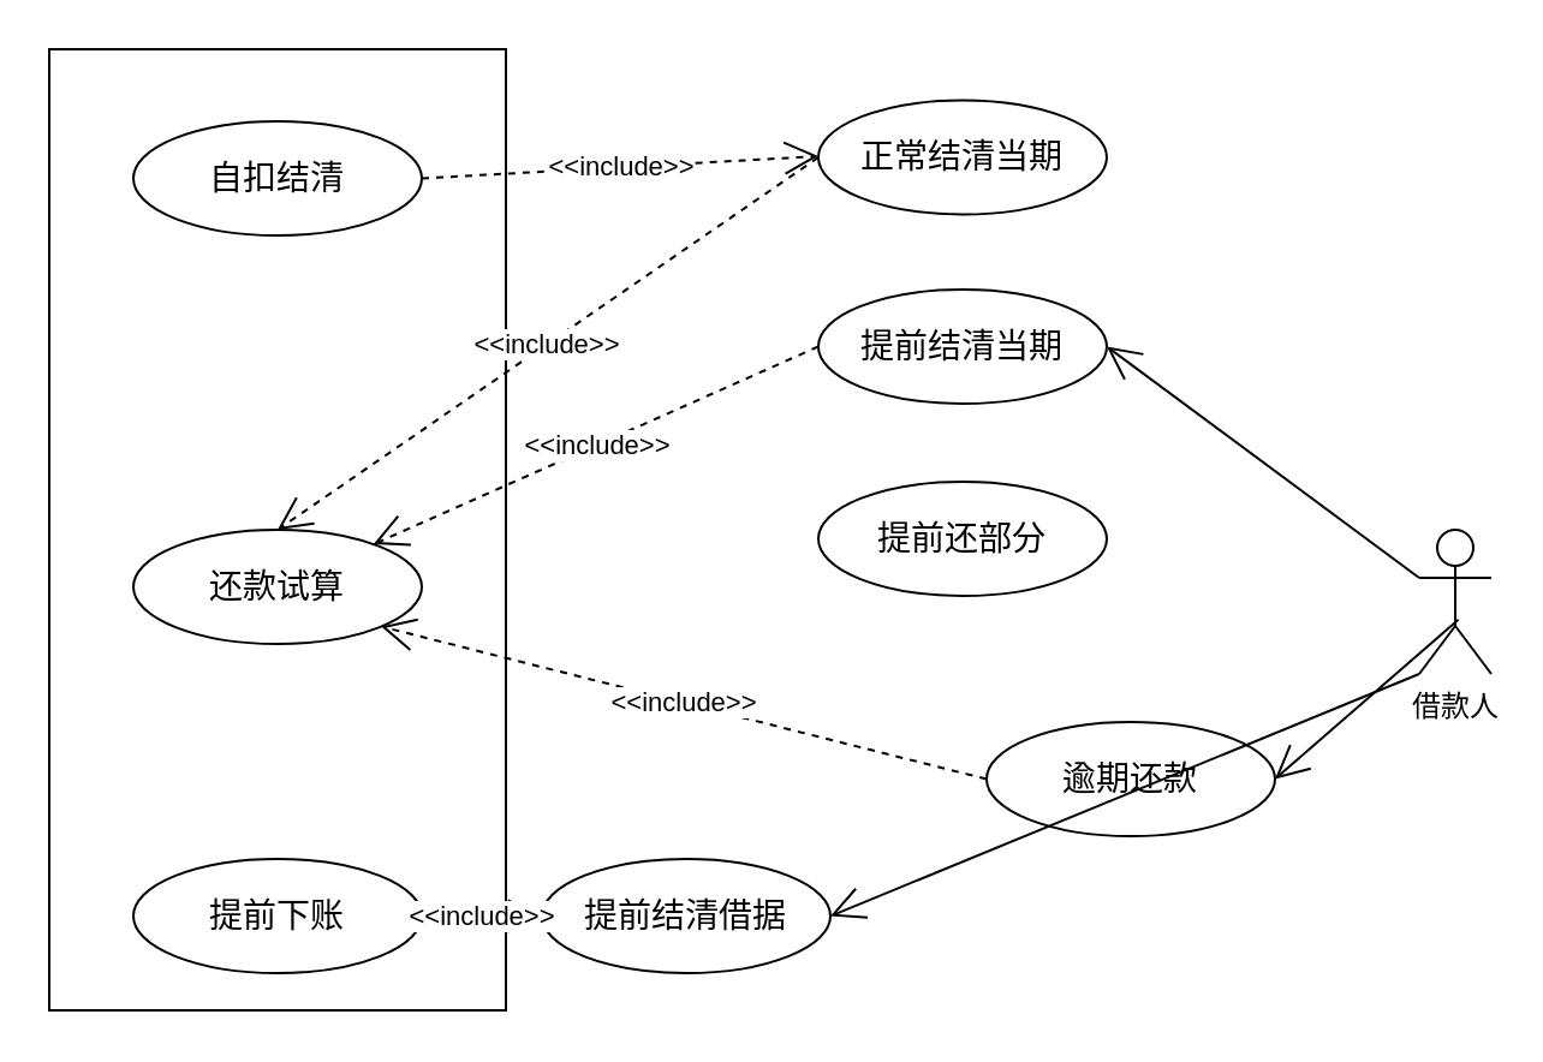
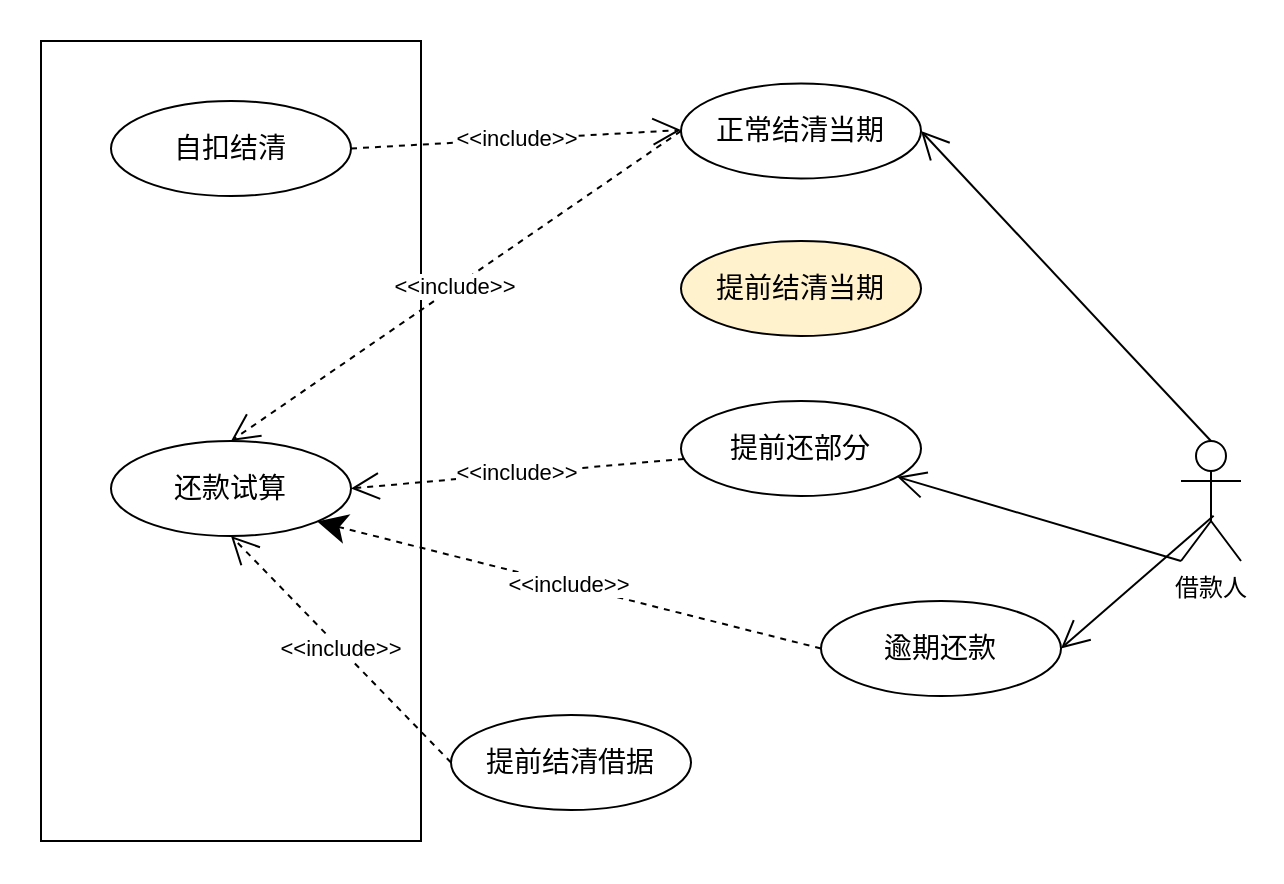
  <mxCell id="0" />
  <mxCell id="1" parent="0" />
  <mxCell id="2" value="借款人" style="shape=umlActor;verticalLabelPosition=bottom;verticalAlign=top;html=1;" parent="1" vertex="1"><mxGeometry x="590" y="220" width="30" height="60" as="geometry" /></mxCell>
  <mxCell id="3" value="" style="html=1;whiteSpace=wrap;" parent="1" vertex="1"><mxGeometry x="20" y="20" width="190" height="400" as="geometry" /></mxCell>
  <mxCell id="4" value="&lt;span style=&quot;font-size: 14px;&quot;&gt;正常结清当期&lt;/span&gt;" style="ellipse;whiteSpace=wrap;html=1;" parent="1" vertex="1"><mxGeometry x="340" y="41.25" width="120" height="47.5" as="geometry" /></mxCell>
- <mxCell id="5" value="&lt;span style=&quot;font-size: 14px;&quot;&gt;提前结清当期&lt;/span&gt;" style="ellipse;whiteSpace=wrap;html=1;" parent="1" vertex="1"><mxGeometry x="340" y="120" width="120" height="47.5" as="geometry" /></mxCell>
+ <mxCell id="5" value="&lt;span style=&quot;font-size: 14px;&quot;&gt;提前结清当期&lt;/span&gt;" style="ellipse;whiteSpace=wrap;html=1;fillColor=#fff2cc;" parent="1" vertex="1"><mxGeometry x="340" y="120" width="120" height="47.5" as="geometry" /></mxCell>
  <mxCell id="6" value="&lt;span style=&quot;font-size: 14px;&quot;&gt;提前还部分&lt;/span&gt;" style="ellipse;whiteSpace=wrap;html=1;" parent="1" vertex="1"><mxGeometry x="340" y="200" width="120" height="47.5" as="geometry" /></mxCell>
  <mxCell id="7" value="&lt;span style=&quot;font-size: 14px;&quot;&gt;逾期还款&lt;/span&gt;" style="ellipse;whiteSpace=wrap;html=1;" parent="1" vertex="1"><mxGeometry x="410" y="300" width="120" height="47.5" as="geometry" /></mxCell>
  <mxCell id="8" value="&lt;span style=&quot;font-size: 14px;&quot;&gt;提前结清借据&lt;/span&gt;" style="ellipse;whiteSpace=wrap;html=1;" parent="1" vertex="1"><mxGeometry x="225" y="357" width="120" height="47.5" as="geometry" /></mxCell>
  <mxCell id="9" value="&lt;span style=&quot;font-size: 14px;&quot;&gt;还款试算&lt;/span&gt;" style="ellipse;whiteSpace=wrap;html=1;" parent="1" vertex="1"><mxGeometry x="55" y="220" width="120" height="47.5" as="geometry" /></mxCell>
  <mxCell id="10" value="&amp;lt;&amp;lt;include&amp;gt;&amp;gt;" style="endArrow=open;endSize=12;dashed=1;html=1;rounded=0;entryX=0.5;entryY=0;entryDx=0;entryDy=0;exitX=0;exitY=0.5;exitDx=0;exitDy=0;" parent="1" source="4" target="9" edge="1"><mxGeometry width="160" relative="1" as="geometry"><mxPoint x="180" y="70" as="sourcePoint" /><mxPoint x="340" y="70" as="targetPoint" /></mxGeometry></mxCell>
- <mxCell id="11" value="&amp;lt;&amp;lt;include&amp;gt;&amp;gt;" style="endArrow=open;endSize=12;dashed=1;html=1;rounded=0;exitX=0;exitY=0.5;exitDx=0;exitDy=0;" parent="1" source="5" target="9" edge="1"><mxGeometry width="160" relative="1" as="geometry"><mxPoint x="350" y="75" as="sourcePoint" /><mxPoint x="125" y="191" as="targetPoint" /></mxGeometry></mxCell>
- <mxCell id="13" value="&amp;lt;&amp;lt;include&amp;gt;&amp;gt;" style="endArrow=open;endSize=12;dashed=1;html=1;rounded=0;entryX=1;entryY=1;entryDx=0;entryDy=0;exitX=0;exitY=0.5;exitDx=0;exitDy=0;" parent="1" source="7" target="9" edge="1"><mxGeometry width="160" relative="1" as="geometry"><mxPoint x="350" y="234" as="sourcePoint" /><mxPoint x="185" y="234" as="targetPoint" /></mxGeometry></mxCell>
- <mxCell id="15" value="&lt;span style=&quot;font-size: 14px;&quot;&gt;提前下账&lt;/span&gt;" style="ellipse;whiteSpace=wrap;html=1;" parent="1" vertex="1"><mxGeometry x="55" y="357" width="120" height="47.5" as="geometry" /></mxCell>
- <mxCell id="16" value="&amp;lt;&amp;lt;include&amp;gt;&amp;gt;" style="endArrow=open;endSize=12;dashed=1;html=1;rounded=0;exitX=1;exitY=0.5;exitDx=0;exitDy=0;entryX=0;entryY=0.5;entryDx=0;entryDy=0;" parent="1" source="15" target="8" edge="1"><mxGeometry width="160" relative="1" as="geometry"><mxPoint x="170" y="380" as="sourcePoint" /><mxPoint x="330" y="380" as="targetPoint" /></mxGeometry></mxCell>
+ <mxCell id="12" value="&amp;lt;&amp;lt;include&amp;gt;&amp;gt;" style="endArrow=open;endSize=12;dashed=1;html=1;rounded=0;entryX=1;entryY=0.5;entryDx=0;entryDy=0;" parent="1" source="6" target="9" edge="1"><mxGeometry width="160" relative="1" as="geometry"><mxPoint x="350" y="154" as="sourcePoint" /><mxPoint x="170" y="218" as="targetPoint" /></mxGeometry></mxCell>
+ <mxCell id="13" value="&amp;lt;&amp;lt;include&amp;gt;&amp;gt;" style="endArrow=classic;endSize=12;dashed=1;html=1;rounded=0;entryX=1;entryY=1;entryDx=0;entryDy=0;exitX=0;exitY=0.5;exitDx=0;exitDy=0;" parent="1" source="7" target="9" edge="1"><mxGeometry width="160" relative="1" as="geometry"><mxPoint x="350" y="234" as="sourcePoint" /><mxPoint x="185" y="234" as="targetPoint" /></mxGeometry></mxCell>
+ <mxCell id="14" value="&amp;lt;&amp;lt;include&amp;gt;&amp;gt;" style="endArrow=open;endSize=12;dashed=1;html=1;rounded=0;entryX=0.5;entryY=1;entryDx=0;entryDy=0;exitX=0;exitY=0.5;exitDx=0;exitDy=0;" parent="1" source="8" target="9" edge="1"><mxGeometry width="160" relative="1" as="geometry"><mxPoint x="350" y="314" as="sourcePoint" /><mxPoint x="168" y="250" as="targetPoint" /></mxGeometry></mxCell>
  <mxCell id="17" value="&lt;span style=&quot;font-size: 14px;&quot;&gt;自扣结清&lt;/span&gt;" style="ellipse;whiteSpace=wrap;html=1;" parent="1" vertex="1"><mxGeometry x="55" y="50" width="120" height="47.5" as="geometry" /></mxCell>
  <mxCell id="18" value="&amp;lt;&amp;lt;include&amp;gt;&amp;gt;" style="endArrow=open;endSize=12;dashed=1;html=1;rounded=0;entryX=0;entryY=0.5;entryDx=0;entryDy=0;exitX=1;exitY=0.5;exitDx=0;exitDy=0;" parent="1" source="17" edge="1"><mxGeometry width="160" relative="1" as="geometry"><mxPoint x="180" y="70" as="sourcePoint" /><mxPoint x="340" y="64.5" as="targetPoint" /></mxGeometry></mxCell>
- <mxCell id="20" value="" style="endArrow=open;endSize=12;html=1;rounded=0;exitX=0;exitY=0.333;exitDx=0;exitDy=0;exitPerimeter=0;entryX=1;entryY=0.5;entryDx=0;entryDy=0;" edge="1" parent="1" source="2" target="5"><mxGeometry x="0.0" width="160" relative="1" as="geometry"><mxPoint x="605" y="185" as="sourcePoint" /><mxPoint x="470" y="75" as="targetPoint" /><mxPoint as="offset" /></mxGeometry></mxCell>
+ <mxCell id="19" value="" style="endArrow=open;endSize=12;html=1;rounded=0;exitX=0.5;exitY=0;exitDx=0;exitDy=0;exitPerimeter=0;entryX=1;entryY=0.5;entryDx=0;entryDy=0;" edge="1" parent="1" source="2" target="4"><mxGeometry x="0.0" width="160" relative="1" as="geometry"><mxPoint x="-35" y="284" as="sourcePoint" /><mxPoint x="60" y="264" as="targetPoint" /><mxPoint as="offset" /></mxGeometry></mxCell>
  <mxCell id="21" value="" style="endArrow=open;endSize=12;html=1;rounded=0;exitX=0.544;exitY=0.622;exitDx=0;exitDy=0;exitPerimeter=0;entryX=1;entryY=0.5;entryDx=0;entryDy=0;" edge="1" parent="1" source="2" target="7"><mxGeometry x="0.0" width="160" relative="1" as="geometry"><mxPoint x="600" y="215" as="sourcePoint" /><mxPoint x="470" y="234" as="targetPoint" /><mxPoint as="offset" /></mxGeometry></mxCell>
- <mxCell id="22" value="" style="endArrow=open;endSize=12;html=1;rounded=0;exitX=0;exitY=1;exitDx=0;exitDy=0;exitPerimeter=0;entryX=1;entryY=0.5;entryDx=0;entryDy=0;" edge="1" parent="1" source="2" target="8"><mxGeometry x="0.0" width="160" relative="1" as="geometry"><mxPoint x="606" y="222" as="sourcePoint" /><mxPoint x="470" y="314" as="targetPoint" /><mxPoint as="offset" /></mxGeometry></mxCell>
+ <mxCell id="22" value="" style="endArrow=open;endSize=12;html=1;rounded=0;exitX=0;exitY=1;exitDx=0;exitDy=0;exitPerimeter=0;" edge="1" parent="1" source="2" target="6"><mxGeometry x="0.0" width="160" relative="1" as="geometry"><mxPoint x="606" y="222" as="sourcePoint" /><mxPoint x="470" y="314" as="targetPoint" /><mxPoint as="offset" /></mxGeometry></mxCell>
